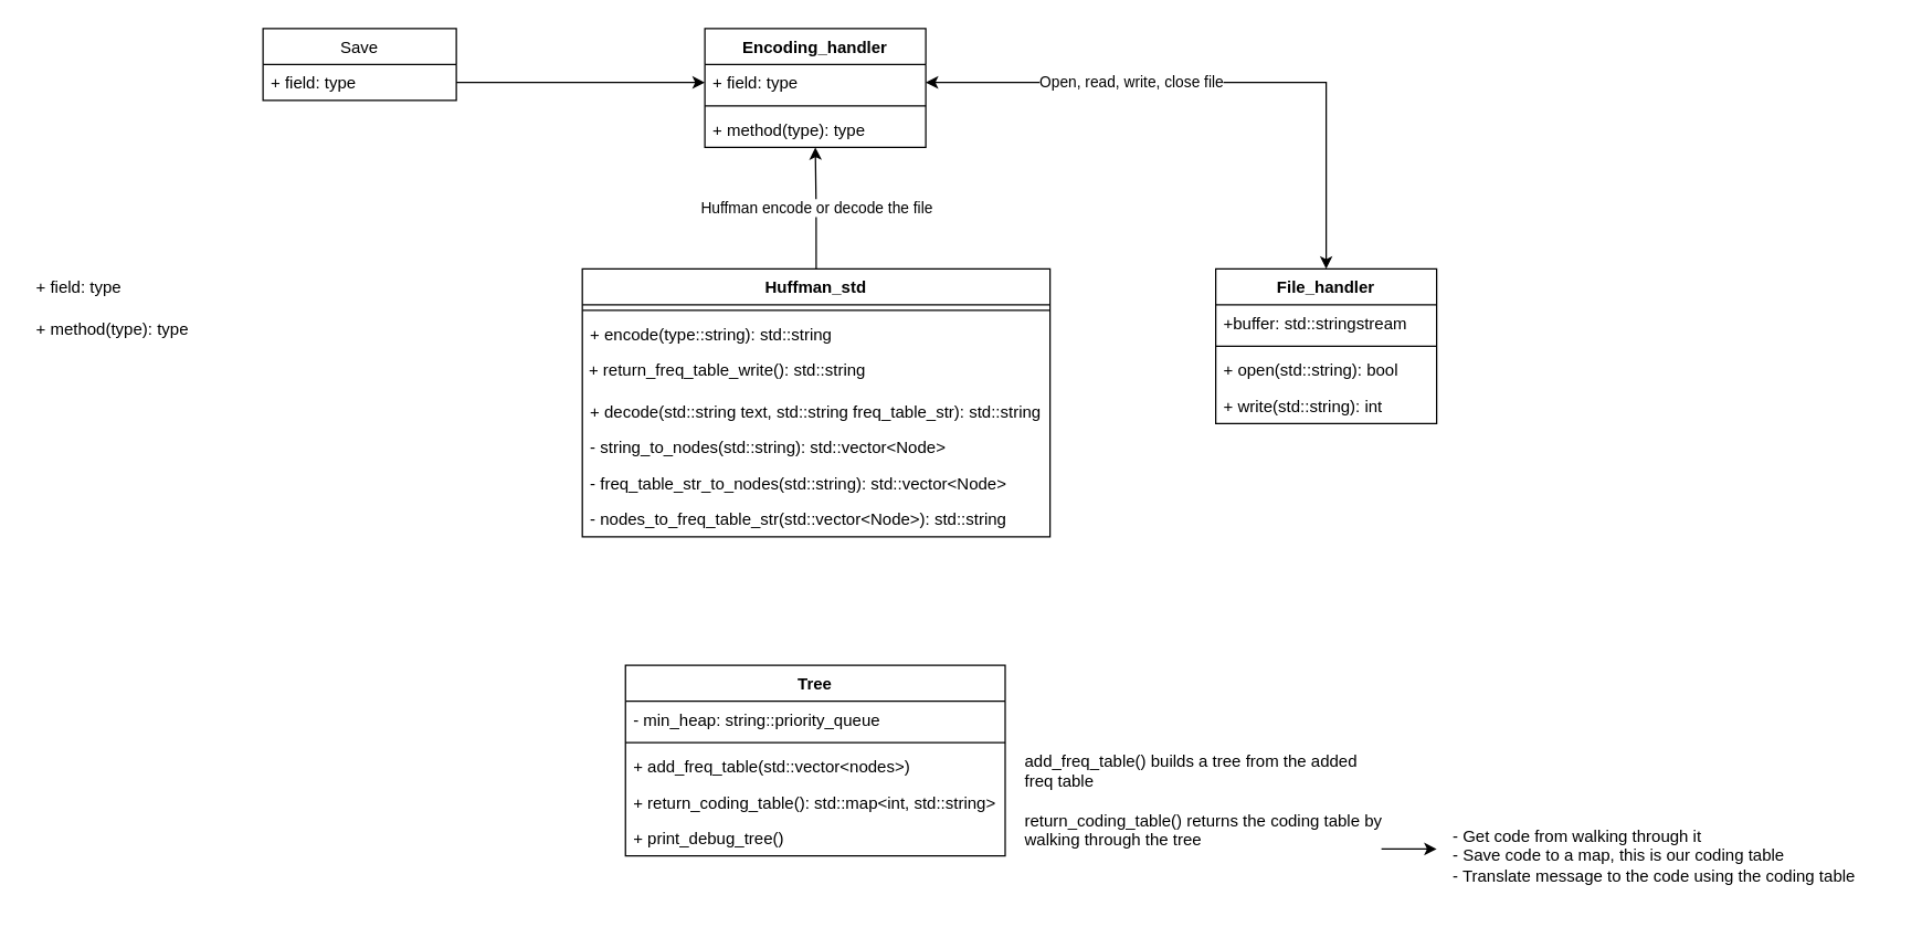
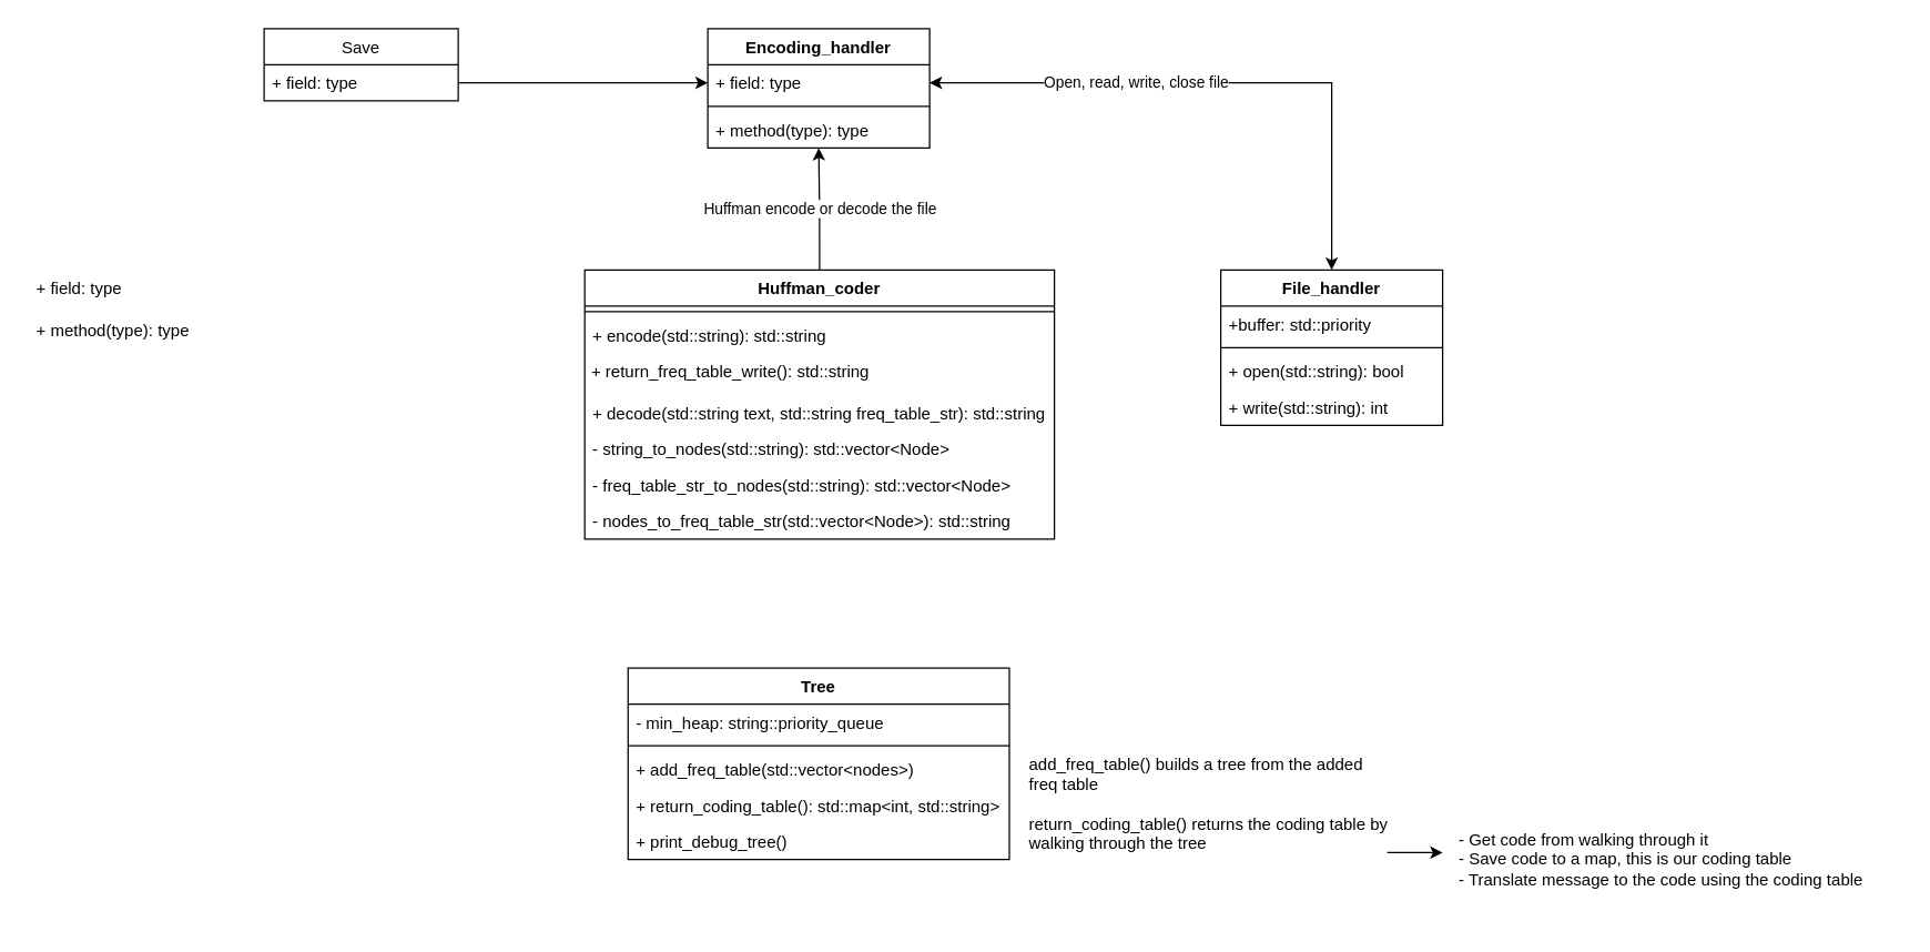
  <mxCell id="0" />
  <mxCell id="1" parent="0" />
  <mxCell id="2" value="Save" style="swimlane;fontStyle=0;childLayout=stackLayout;horizontal=1;startSize=26;fillColor=none;horizontalStack=0;resizeParent=1;resizeParentMax=0;resizeLast=0;collapsible=1;marginBottom=0;" vertex="1" parent="1"><mxGeometry x="190" y="20" width="140" height="52" as="geometry" /></mxCell>
  <mxCell id="3" value="+ field: type" style="text;strokeColor=none;fillColor=none;align=left;verticalAlign=top;spacingLeft=4;spacingRight=4;overflow=hidden;rotatable=0;points=[[0,0.5],[1,0.5]];portConstraint=eastwest;" vertex="1" parent="2"><mxGeometry y="26" width="140" height="26" as="geometry" /></mxCell>
  <mxCell id="4" value="Encoding_handler" style="swimlane;fontStyle=1;align=center;verticalAlign=top;childLayout=stackLayout;horizontal=1;startSize=26;horizontalStack=0;resizeParent=1;resizeParentMax=0;resizeLast=0;collapsible=1;marginBottom=0;" vertex="1" parent="1"><mxGeometry x="510" y="20" width="160" height="86" as="geometry" /></mxCell>
  <mxCell id="5" value="+ field: type" style="text;strokeColor=none;fillColor=none;align=left;verticalAlign=top;spacingLeft=4;spacingRight=4;overflow=hidden;rotatable=0;points=[[0,0.5],[1,0.5]];portConstraint=eastwest;" vertex="1" parent="4"><mxGeometry y="26" width="160" height="26" as="geometry" /></mxCell>
  <mxCell id="6" value="" style="line;strokeWidth=1;fillColor=none;align=left;verticalAlign=middle;spacingTop=-1;spacingLeft=3;spacingRight=3;rotatable=0;labelPosition=right;points=[];portConstraint=eastwest;" vertex="1" parent="4"><mxGeometry y="52" width="160" height="8" as="geometry" /></mxCell>
  <mxCell id="7" value="+ method(type): type" style="text;strokeColor=none;fillColor=none;align=left;verticalAlign=top;spacingLeft=4;spacingRight=4;overflow=hidden;rotatable=0;points=[[0,0.5],[1,0.5]];portConstraint=eastwest;" vertex="1" parent="4"><mxGeometry y="60" width="160" height="26" as="geometry" /></mxCell>
  <mxCell id="8" value="" style="edgeStyle=orthogonalEdgeStyle;rounded=0;orthogonalLoop=1;jettySize=auto;html=1;exitX=1;exitY=0.5;exitDx=0;exitDy=0;entryX=0;entryY=0.5;entryDx=0;entryDy=0;" edge="1" parent="1" source="3" target="5"><mxGeometry relative="1" as="geometry" /></mxCell>
  <mxCell id="9" value="File_handler" style="swimlane;fontStyle=1;align=center;verticalAlign=top;childLayout=stackLayout;horizontal=1;startSize=26;horizontalStack=0;resizeParent=1;resizeParentMax=0;resizeLast=0;collapsible=1;marginBottom=0;" vertex="1" parent="1"><mxGeometry x="880" y="194" width="160" height="112" as="geometry" /></mxCell>
- <mxCell id="10" value="+buffer: std::stringstream" style="text;strokeColor=none;fillColor=none;align=left;verticalAlign=top;spacingLeft=4;spacingRight=4;overflow=hidden;rotatable=0;points=[[0,0.5],[1,0.5]];portConstraint=eastwest;" vertex="1" parent="9"><mxGeometry y="26" width="160" height="26" as="geometry" /></mxCell>
+ <mxCell id="10" value="+buffer: std::priority" style="text;strokeColor=none;fillColor=none;align=left;verticalAlign=top;spacingLeft=4;spacingRight=4;overflow=hidden;rotatable=0;points=[[0,0.5],[1,0.5]];portConstraint=eastwest;" vertex="1" parent="9"><mxGeometry y="26" width="160" height="26" as="geometry" /></mxCell>
  <mxCell id="11" value="" style="line;strokeWidth=1;fillColor=none;align=left;verticalAlign=middle;spacingTop=-1;spacingLeft=3;spacingRight=3;rotatable=0;labelPosition=right;points=[];portConstraint=eastwest;" vertex="1" parent="9"><mxGeometry y="52" width="160" height="8" as="geometry" /></mxCell>
  <mxCell id="12" value="+ open(std::string): bool" style="text;strokeColor=none;fillColor=none;align=left;verticalAlign=top;spacingLeft=4;spacingRight=4;overflow=hidden;rotatable=0;points=[[0,0.5],[1,0.5]];portConstraint=eastwest;" vertex="1" parent="9"><mxGeometry y="60" width="160" height="26" as="geometry" /></mxCell>
  <mxCell id="13" value="+ write(std::string): int" style="text;strokeColor=none;fillColor=none;align=left;verticalAlign=top;spacingLeft=4;spacingRight=4;overflow=hidden;rotatable=0;points=[[0,0.5],[1,0.5]];portConstraint=eastwest;" vertex="1" parent="9"><mxGeometry y="86" width="160" height="26" as="geometry" /></mxCell>
  <mxCell id="14" value="Open, read, write, close file" style="edgeStyle=orthogonalEdgeStyle;rounded=0;orthogonalLoop=1;jettySize=auto;html=1;exitX=1;exitY=0.5;exitDx=0;exitDy=0;entryX=0.5;entryY=0;entryDx=0;entryDy=0;startArrow=classic;startFill=1;" edge="1" parent="1" source="5" target="9"><mxGeometry x="-0.298" relative="1" as="geometry"><Array as="points"><mxPoint x="960" y="59" /></Array><mxPoint as="offset" /></mxGeometry></mxCell>
  <mxCell id="15" value="Tree" style="swimlane;fontStyle=1;align=center;verticalAlign=top;childLayout=stackLayout;horizontal=1;startSize=26;horizontalStack=0;resizeParent=1;resizeParentMax=0;resizeLast=0;collapsible=1;marginBottom=0;" vertex="1" parent="1"><mxGeometry x="452.5" y="481" width="275" height="138" as="geometry" /></mxCell>
  <mxCell id="16" value="- min_heap: string::priority_queue" style="text;strokeColor=none;fillColor=none;align=left;verticalAlign=top;spacingLeft=4;spacingRight=4;overflow=hidden;rotatable=0;points=[[0,0.5],[1,0.5]];portConstraint=eastwest;" vertex="1" parent="15"><mxGeometry y="26" width="275" height="26" as="geometry" /></mxCell>
  <mxCell id="17" value="" style="line;strokeWidth=1;fillColor=none;align=left;verticalAlign=middle;spacingTop=-1;spacingLeft=3;spacingRight=3;rotatable=0;labelPosition=right;points=[];portConstraint=eastwest;" vertex="1" parent="15"><mxGeometry y="52" width="275" height="8" as="geometry" /></mxCell>
  <mxCell id="18" value="+ add_freq_table(std::vector&lt;nodes&gt;)" style="text;strokeColor=none;fillColor=none;align=left;verticalAlign=top;spacingLeft=4;spacingRight=4;overflow=hidden;rotatable=0;points=[[0,0.5],[1,0.5]];portConstraint=eastwest;" vertex="1" parent="15"><mxGeometry y="60" width="275" height="26" as="geometry" /></mxCell>
  <mxCell id="19" value="+ return_coding_table(): std::map&lt;int, std::string&gt;" style="text;strokeColor=none;fillColor=none;align=left;verticalAlign=top;spacingLeft=4;spacingRight=4;overflow=hidden;rotatable=0;points=[[0,0.5],[1,0.5]];portConstraint=eastwest;" vertex="1" parent="15"><mxGeometry y="86" width="275" height="26" as="geometry" /></mxCell>
  <mxCell id="20" value="+ print_debug_tree()" style="text;strokeColor=none;fillColor=none;align=left;verticalAlign=top;spacingLeft=4;spacingRight=4;overflow=hidden;rotatable=0;points=[[0,0.5],[1,0.5]];portConstraint=eastwest;" vertex="1" parent="15"><mxGeometry y="112" width="275" height="26" as="geometry" /></mxCell>
  <mxCell id="21" value="+ field: type" style="text;strokeColor=none;fillColor=none;align=left;verticalAlign=top;spacingLeft=4;spacingRight=4;overflow=hidden;rotatable=0;points=[[0,0.5],[1,0.5]];portConstraint=eastwest;" vertex="1" parent="1"><mxGeometry x="20" y="194" width="160" height="26" as="geometry" /></mxCell>
  <mxCell id="22" value="+ method(type): type" style="text;strokeColor=none;fillColor=none;align=left;verticalAlign=top;spacingLeft=4;spacingRight=4;overflow=hidden;rotatable=0;points=[[0,0.5],[1,0.5]];portConstraint=eastwest;" vertex="1" parent="1"><mxGeometry x="20" y="224" width="160" height="26" as="geometry" /></mxCell>
  <mxCell id="23" value="Huffman encode or decode the file" style="edgeStyle=orthogonalEdgeStyle;rounded=0;orthogonalLoop=1;jettySize=auto;html=1;exitX=0.5;exitY=0;exitDx=0;exitDy=0;entryX=0.5;entryY=1;entryDx=0;entryDy=0;entryPerimeter=0;startArrow=none;startFill=0;" edge="1" parent="1" source="24" target="7"><mxGeometry relative="1" as="geometry" /></mxCell>
- <mxCell id="24" value="Huffman_std" style="swimlane;fontStyle=1;align=center;verticalAlign=top;childLayout=stackLayout;horizontal=1;startSize=26;horizontalStack=0;resizeParent=1;resizeParentMax=0;resizeLast=0;collapsible=1;marginBottom=0;" vertex="1" parent="1"><mxGeometry x="421.25" y="194" width="338.75" height="194" as="geometry" /></mxCell>
+ <mxCell id="24" value="Huffman_coder" style="swimlane;fontStyle=1;align=center;verticalAlign=top;childLayout=stackLayout;horizontal=1;startSize=26;horizontalStack=0;resizeParent=1;resizeParentMax=0;resizeLast=0;collapsible=1;marginBottom=0;" vertex="1" parent="1"><mxGeometry x="421.25" y="194" width="338.75" height="194" as="geometry" /></mxCell>
  <mxCell id="25" value="" style="line;strokeWidth=1;fillColor=none;align=left;verticalAlign=middle;spacingTop=-1;spacingLeft=3;spacingRight=3;rotatable=0;labelPosition=right;points=[];portConstraint=eastwest;" vertex="1" parent="24"><mxGeometry y="26" width="338.75" height="8" as="geometry" /></mxCell>
- <mxCell id="26" value="+ encode(type::string): std::string" style="text;strokeColor=none;fillColor=none;align=left;verticalAlign=top;spacingLeft=4;spacingRight=4;overflow=hidden;rotatable=0;points=[[0,0.5],[1,0.5]];portConstraint=eastwest;" vertex="1" parent="24"><mxGeometry y="34" width="338.75" height="26" as="geometry" /></mxCell>
+ <mxCell id="26" value="+ encode(std::string): std::string" style="text;strokeColor=none;fillColor=none;align=left;verticalAlign=top;spacingLeft=4;spacingRight=4;overflow=hidden;rotatable=0;points=[[0,0.5],[1,0.5]];portConstraint=eastwest;" vertex="1" parent="24"><mxGeometry y="34" width="338.75" height="26" as="geometry" /></mxCell>
  <mxCell id="27" value="&lt;font face=&quot;helvetica&quot;&gt;&amp;nbsp;+ return_freq_table_write(): std::string&lt;/font&gt;" style="text;whiteSpace=wrap;html=1;" vertex="1" parent="24"><mxGeometry y="60" width="338.75" height="30" as="geometry" /></mxCell>
  <mxCell id="28" value="+ decode(std::string text, std::string freq_table_str): std::string" style="text;strokeColor=none;fillColor=none;align=left;verticalAlign=top;spacingLeft=4;spacingRight=4;overflow=hidden;rotatable=0;points=[[0,0.5],[1,0.5]];portConstraint=eastwest;" vertex="1" parent="24"><mxGeometry y="90" width="338.75" height="26" as="geometry" /></mxCell>
  <mxCell id="29" value="- string_to_nodes(std::string): std::vector&lt;Node&gt;" style="text;strokeColor=none;fillColor=none;align=left;verticalAlign=top;spacingLeft=4;spacingRight=4;overflow=hidden;rotatable=0;points=[[0,0.5],[1,0.5]];portConstraint=eastwest;" vertex="1" parent="24"><mxGeometry y="116" width="338.75" height="26" as="geometry" /></mxCell>
  <mxCell id="30" value="- freq_table_str_to_nodes(std::string): std::vector&lt;Node&gt;&#10;" style="text;strokeColor=none;fillColor=none;align=left;verticalAlign=top;spacingLeft=4;spacingRight=4;overflow=hidden;rotatable=0;points=[[0,0.5],[1,0.5]];portConstraint=eastwest;" vertex="1" parent="24"><mxGeometry y="142" width="338.75" height="26" as="geometry" /></mxCell>
  <mxCell id="31" value="- nodes_to_freq_table_str(std::vector&lt;Node&gt;): std::string" style="text;strokeColor=none;fillColor=none;align=left;verticalAlign=top;spacingLeft=4;spacingRight=4;overflow=hidden;rotatable=0;points=[[0,0.5],[1,0.5]];portConstraint=eastwest;" vertex="1" parent="24"><mxGeometry y="168" width="338.75" height="26" as="geometry" /></mxCell>
  <mxCell id="32" value="add_freq_table() builds a tree from the added freq table&lt;br&gt;&lt;br&gt;return_coding_table() returns the coding table by walking through the tree" style="text;html=1;strokeColor=none;fillColor=none;align=left;verticalAlign=middle;whiteSpace=wrap;rounded=0;" vertex="1" parent="1"><mxGeometry x="740" y="504" width="265" height="150" as="geometry" /></mxCell>
  <mxCell id="33" value="- Get code from walking through it&lt;br&gt;- Save code to a map, this is our coding table&lt;br&gt;- Translate message to the code using the coding table" style="text;html=1;strokeColor=none;fillColor=none;align=left;verticalAlign=middle;whiteSpace=wrap;rounded=0;" vertex="1" parent="1"><mxGeometry x="1050" y="574" width="320" height="90" as="geometry" /></mxCell>
  <mxCell id="34" value="" style="endArrow=classic;html=1;" edge="1" parent="1"><mxGeometry width="50" height="50" relative="1" as="geometry"><mxPoint x="1000" y="614" as="sourcePoint" /><mxPoint x="1040" y="614" as="targetPoint" /></mxGeometry></mxCell>
